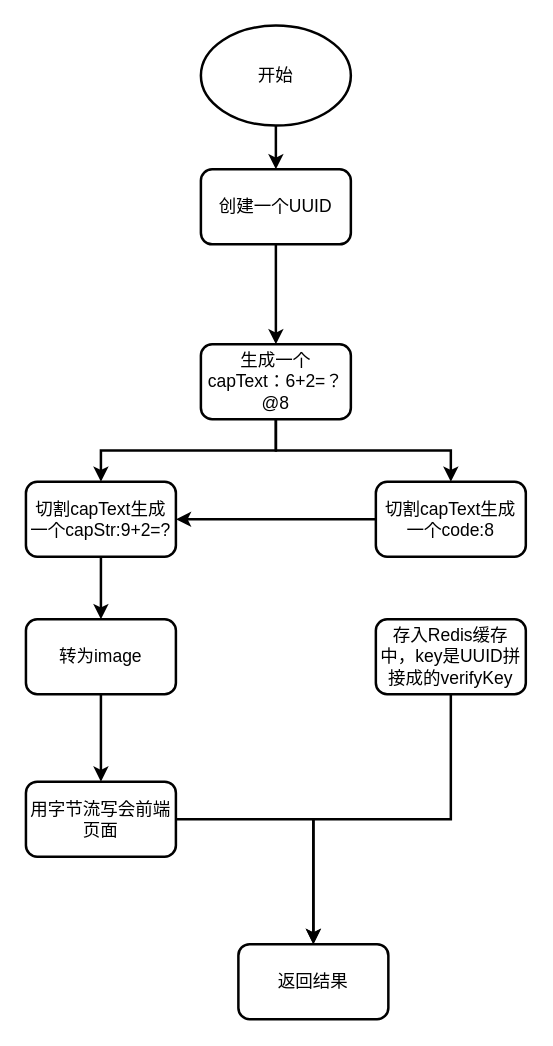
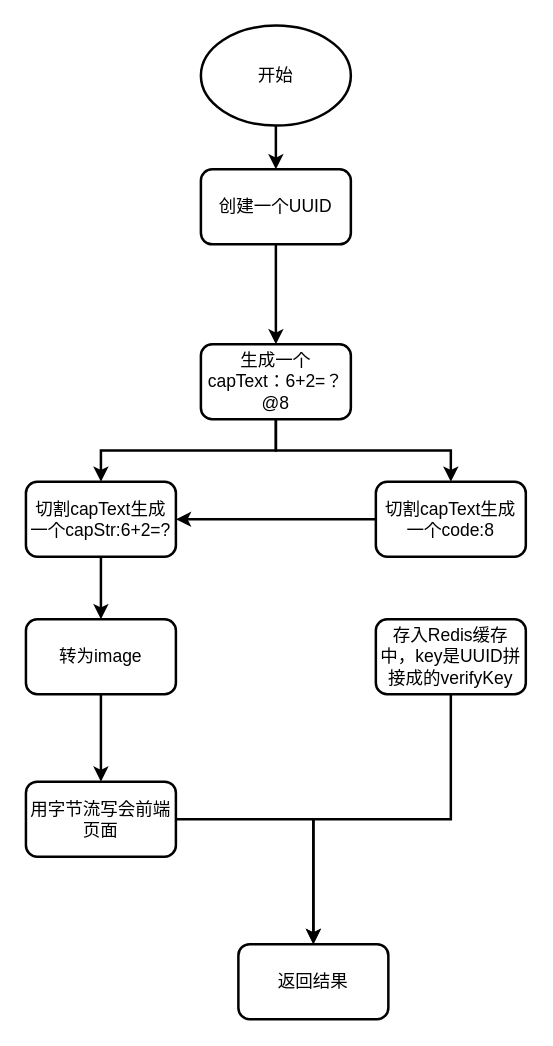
  <mxCell id="0" />
  <mxCell id="1" parent="0" />
  <mxCell id="2" style="edgeStyle=orthogonalEdgeStyle;rounded=0;orthogonalLoop=1;jettySize=auto;html=1;entryX=0.5;entryY=0;entryDx=0;entryDy=0;fontSize=14;strokeWidth=2;" edge="1" parent="1" source="3" target="5"><mxGeometry relative="1" as="geometry" /></mxCell>
  <mxCell id="3" value="&lt;font style=&quot;font-size: 14px;&quot;&gt;开始&lt;/font&gt;" style="ellipse;whiteSpace=wrap;html=1;strokeWidth=2;" vertex="1" parent="1"><mxGeometry x="160" y="20" width="120" height="80" as="geometry" /></mxCell>
  <mxCell id="4" style="edgeStyle=orthogonalEdgeStyle;rounded=0;orthogonalLoop=1;jettySize=auto;html=1;entryX=0.5;entryY=0;entryDx=0;entryDy=0;fontSize=14;strokeWidth=2;" edge="1" parent="1" source="5" target="8"><mxGeometry relative="1" as="geometry" /></mxCell>
  <mxCell id="5" value="创建一个UUID" style="rounded=1;whiteSpace=wrap;html=1;fontSize=14;strokeWidth=2;" vertex="1" parent="1"><mxGeometry x="160" y="135" width="120" height="60" as="geometry" /></mxCell>
  <mxCell id="6" style="edgeStyle=orthogonalEdgeStyle;rounded=0;orthogonalLoop=1;jettySize=auto;html=1;entryX=0.5;entryY=0;entryDx=0;entryDy=0;fontSize=14;exitX=0.5;exitY=1;exitDx=0;exitDy=0;strokeWidth=2;" edge="1" parent="1" source="8" target="10"><mxGeometry relative="1" as="geometry" /></mxCell>
  <mxCell id="7" style="edgeStyle=orthogonalEdgeStyle;rounded=0;orthogonalLoop=1;jettySize=auto;html=1;exitX=0.5;exitY=1;exitDx=0;exitDy=0;entryX=0.5;entryY=0;entryDx=0;entryDy=0;fontSize=14;strokeWidth=2;" edge="1" parent="1" source="8" target="12"><mxGeometry relative="1" as="geometry" /></mxCell>
  <mxCell id="8" value="生成一个capText：6+2=？@8" style="rounded=1;whiteSpace=wrap;html=1;fontSize=14;strokeWidth=2;" vertex="1" parent="1"><mxGeometry x="160" y="275" width="120" height="60" as="geometry" /></mxCell>
  <mxCell id="9" style="edgeStyle=orthogonalEdgeStyle;rounded=0;orthogonalLoop=1;jettySize=auto;html=1;fontSize=14;strokeWidth=2;" edge="1" parent="1" source="10" target="14"><mxGeometry relative="1" as="geometry" /></mxCell>
- <mxCell id="10" value="切割capText生成一个capStr:9+2=?" style="rounded=1;whiteSpace=wrap;html=1;fontSize=14;strokeWidth=2;" vertex="1" parent="1"><mxGeometry x="20" y="385" width="120" height="60" as="geometry" /></mxCell>
+ <mxCell id="10" value="切割capText生成一个capStr:6+2=?" style="rounded=1;whiteSpace=wrap;html=1;fontSize=14;strokeWidth=2;" vertex="1" parent="1"><mxGeometry x="20" y="385" width="120" height="60" as="geometry" /></mxCell>
  <mxCell id="11" style="edgeStyle=orthogonalEdgeStyle;rounded=0;orthogonalLoop=1;jettySize=auto;html=1;fontSize=14;strokeWidth=2;" edge="1" parent="1" source="12" target="10"><mxGeometry relative="1" as="geometry" /></mxCell>
  <mxCell id="12" value="&lt;span style=&quot;&quot;&gt;切割capText生成一个code:8&lt;/span&gt;" style="rounded=1;whiteSpace=wrap;html=1;fontSize=14;strokeWidth=2;" vertex="1" parent="1"><mxGeometry x="300" y="385" width="120" height="60" as="geometry" /></mxCell>
  <mxCell id="13" style="edgeStyle=orthogonalEdgeStyle;rounded=0;orthogonalLoop=1;jettySize=auto;html=1;entryX=0.5;entryY=0;entryDx=0;entryDy=0;fontSize=14;strokeWidth=2;" edge="1" parent="1" source="14" target="16"><mxGeometry relative="1" as="geometry" /></mxCell>
  <mxCell id="14" value="转为image" style="rounded=1;whiteSpace=wrap;html=1;fontSize=14;strokeWidth=2;" vertex="1" parent="1"><mxGeometry x="20" y="495" width="120" height="60" as="geometry" /></mxCell>
  <mxCell id="15" style="edgeStyle=orthogonalEdgeStyle;rounded=0;orthogonalLoop=1;jettySize=auto;html=1;fontSize=14;strokeWidth=2;" edge="1" parent="1" source="16" target="19"><mxGeometry relative="1" as="geometry" /></mxCell>
  <mxCell id="16" value="用字节流写会前端页面" style="rounded=1;whiteSpace=wrap;html=1;fontSize=14;strokeWidth=2;" vertex="1" parent="1"><mxGeometry x="20" y="625" width="120" height="60" as="geometry" /></mxCell>
  <mxCell id="17" style="edgeStyle=orthogonalEdgeStyle;rounded=0;orthogonalLoop=1;jettySize=auto;html=1;entryX=0.5;entryY=0;entryDx=0;entryDy=0;fontSize=14;strokeWidth=2;" edge="1" parent="1" source="18" target="19"><mxGeometry relative="1" as="geometry" /></mxCell>
  <mxCell id="18" value="存入Redis缓存中，key是UUID拼接成的verifyKey" style="rounded=1;whiteSpace=wrap;html=1;fontSize=14;strokeWidth=2;" vertex="1" parent="1"><mxGeometry x="300" y="495" width="120" height="60" as="geometry" /></mxCell>
  <mxCell id="19" value="返回结果" style="rounded=1;whiteSpace=wrap;html=1;fontSize=14;strokeWidth=2;" vertex="1" parent="1"><mxGeometry x="190" y="755" width="120" height="60" as="geometry" /></mxCell>
